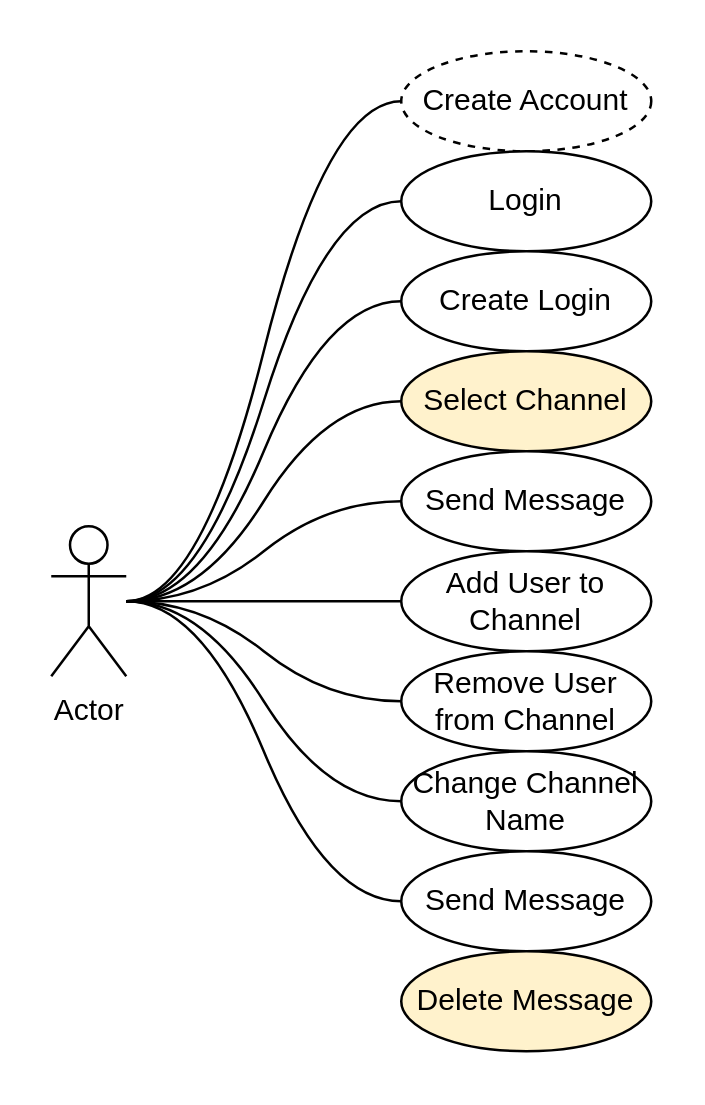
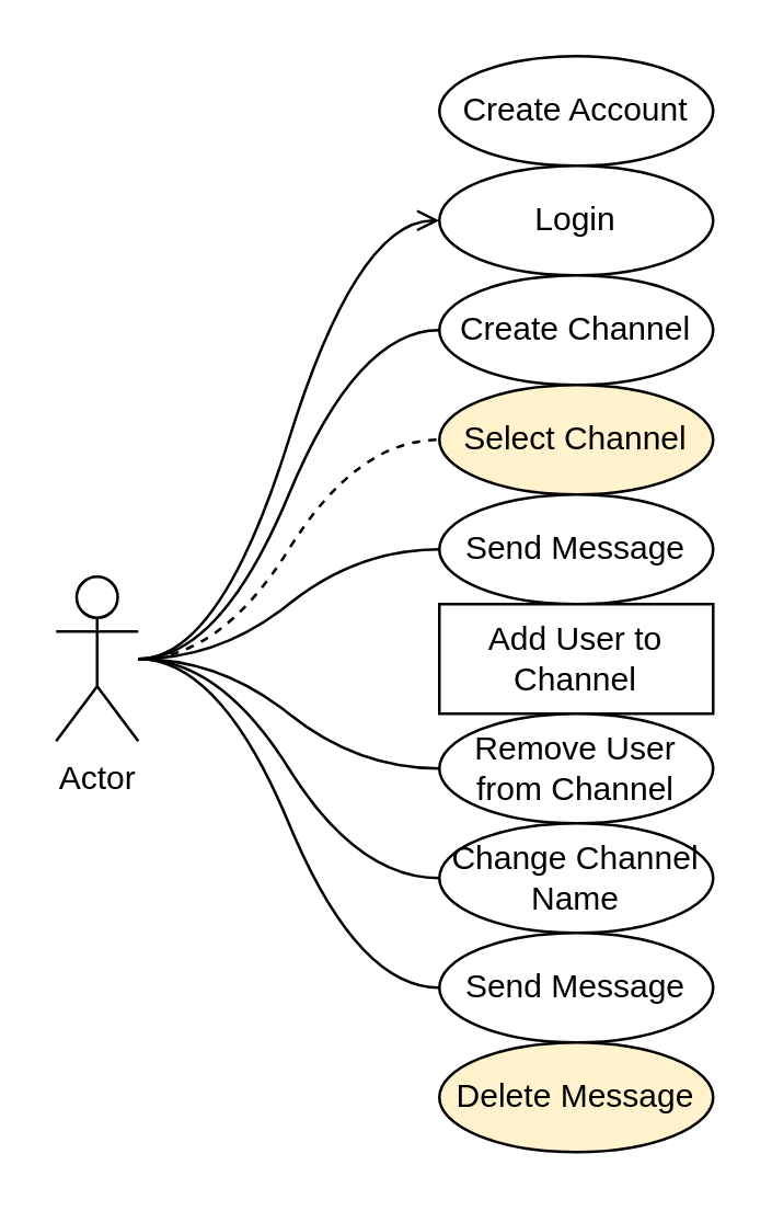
  <mxCell id="0" />
  <mxCell id="1" parent="0" />
  <mxCell id="2" style="edgeStyle=entityRelationEdgeStyle;orthogonalLoop=1;jettySize=auto;html=1;entryX=0;entryY=0.5;entryDx=0;entryDy=0;strokeColor=default;curved=1;strokeWidth=1;endArrow=none;endFill=0;" edge="1" parent="1" source="11" target="20"><mxGeometry relative="1" as="geometry" /></mxCell>
  <mxCell id="3" style="edgeStyle=entityRelationEdgeStyle;orthogonalLoop=1;jettySize=auto;html=1;entryX=0;entryY=0.5;entryDx=0;entryDy=0;strokeColor=default;curved=1;strokeWidth=1;endArrow=none;endFill=0;" edge="1" parent="1" source="11" target="19"><mxGeometry relative="1" as="geometry" /></mxCell>
  <mxCell id="4" style="edgeStyle=entityRelationEdgeStyle;orthogonalLoop=1;jettySize=auto;html=1;entryX=0;entryY=0.5;entryDx=0;entryDy=0;strokeColor=default;curved=1;strokeWidth=1;endArrow=none;endFill=0;" edge="1" parent="1" source="11" target="18"><mxGeometry relative="1" as="geometry" /></mxCell>
- <mxCell id="5" style="edgeStyle=entityRelationEdgeStyle;orthogonalLoop=1;jettySize=auto;html=1;entryX=0;entryY=0.5;entryDx=0;entryDy=0;strokeColor=default;curved=1;strokeWidth=1;endArrow=none;endFill=0;" edge="1" parent="1" source="11" target="17"><mxGeometry relative="1" as="geometry" /></mxCell>
  <mxCell id="6" style="edgeStyle=entityRelationEdgeStyle;orthogonalLoop=1;jettySize=auto;html=1;entryX=0;entryY=0.5;entryDx=0;entryDy=0;strokeColor=default;curved=1;strokeWidth=1;endArrow=none;endFill=0;" edge="1" parent="1" source="11" target="16"><mxGeometry relative="1" as="geometry" /></mxCell>
- <mxCell id="7" style="edgeStyle=entityRelationEdgeStyle;orthogonalLoop=1;jettySize=auto;html=1;entryX=0;entryY=0.5;entryDx=0;entryDy=0;strokeColor=default;curved=1;strokeWidth=1;endArrow=none;endFill=0;" edge="1" parent="1" source="11" target="15"><mxGeometry relative="1" as="geometry" /></mxCell>
+ <mxCell id="7" style="edgeStyle=entityRelationEdgeStyle;orthogonalLoop=1;jettySize=auto;html=1;entryX=0;entryY=0.5;entryDx=0;entryDy=0;strokeColor=default;curved=1;strokeWidth=1;endArrow=none;endFill=0;dashed=1;" edge="1" parent="1" source="11" target="15"><mxGeometry relative="1" as="geometry" /></mxCell>
  <mxCell id="8" style="edgeStyle=entityRelationEdgeStyle;orthogonalLoop=1;jettySize=auto;html=1;entryX=0;entryY=0.5;entryDx=0;entryDy=0;strokeColor=default;curved=1;strokeWidth=1;endArrow=none;endFill=0;" edge="1" parent="1" source="11" target="14"><mxGeometry relative="1" as="geometry" /></mxCell>
- <mxCell id="9" style="edgeStyle=entityRelationEdgeStyle;orthogonalLoop=1;jettySize=auto;html=1;entryX=0;entryY=0.5;entryDx=0;entryDy=0;strokeColor=default;curved=1;strokeWidth=1;endArrow=none;endFill=0;" edge="1" parent="1" source="11" target="13"><mxGeometry relative="1" as="geometry" /></mxCell>
- <mxCell id="10" style="edgeStyle=entityRelationEdgeStyle;orthogonalLoop=1;jettySize=auto;html=1;entryX=0;entryY=0.5;entryDx=0;entryDy=0;strokeColor=default;curved=1;strokeWidth=1;endArrow=none;endFill=0;" edge="1" parent="1" source="11" target="12"><mxGeometry relative="1" as="geometry" /></mxCell>
+ <mxCell id="9" style="edgeStyle=entityRelationEdgeStyle;orthogonalLoop=1;jettySize=auto;html=1;entryX=0;entryY=0.5;entryDx=0;entryDy=0;strokeColor=default;curved=1;strokeWidth=1;endArrow=open;endFill=0;" edge="1" parent="1" source="11" target="13"><mxGeometry relative="1" as="geometry" /></mxCell>
  <mxCell id="11" value="Actor" style="shape=umlActor;verticalLabelPosition=bottom;verticalAlign=top;html=1;outlineConnect=0;" vertex="1" parent="1"><mxGeometry x="20" y="210" width="30" height="60" as="geometry" /></mxCell>
- <mxCell id="12" value="Create Account" style="ellipse;whiteSpace=wrap;html=1;dashed=1;" vertex="1" parent="1"><mxGeometry x="160" y="20" width="100" height="40" as="geometry" /></mxCell>
+ <mxCell id="12" value="Create Account" style="ellipse;whiteSpace=wrap;html=1;" vertex="1" parent="1"><mxGeometry x="160" y="20" width="100" height="40" as="geometry" /></mxCell>
  <mxCell id="13" value="Login" style="ellipse;whiteSpace=wrap;html=1;" vertex="1" parent="1"><mxGeometry x="160" y="60" width="100" height="40" as="geometry" /></mxCell>
- <mxCell id="14" value="Create Login" style="ellipse;whiteSpace=wrap;html=1;" vertex="1" parent="1"><mxGeometry x="160" y="100" width="100" height="40" as="geometry" /></mxCell>
+ <mxCell id="14" value="Create Channel" style="ellipse;whiteSpace=wrap;html=1;" vertex="1" parent="1"><mxGeometry x="160" y="100" width="100" height="40" as="geometry" /></mxCell>
  <mxCell id="15" value="Select Channel" style="ellipse;whiteSpace=wrap;html=1;fillColor=#fff2cc;" vertex="1" parent="1"><mxGeometry x="160" y="140" width="100" height="40" as="geometry" /></mxCell>
  <mxCell id="16" value="Send Message" style="ellipse;whiteSpace=wrap;html=1;" vertex="1" parent="1"><mxGeometry x="160" y="180" width="100" height="40" as="geometry" /></mxCell>
- <mxCell id="17" value="Add User to Channel" style="ellipse;whiteSpace=wrap;html=1;" vertex="1" parent="1"><mxGeometry x="160" y="220" width="100" height="40" as="geometry" /></mxCell>
+ <mxCell id="17" value="Add User to Channel" style="whiteSpace=wrap;html=1;rounded=0;" vertex="1" parent="1"><mxGeometry x="160" y="220" width="100" height="40" as="geometry" /></mxCell>
  <mxCell id="18" value="Remove User from Channel" style="ellipse;whiteSpace=wrap;html=1;" vertex="1" parent="1"><mxGeometry x="160" y="260" width="100" height="40" as="geometry" /></mxCell>
  <mxCell id="19" value="Change Channel Name" style="ellipse;whiteSpace=wrap;html=1;" vertex="1" parent="1"><mxGeometry x="160" y="300" width="100" height="40" as="geometry" /></mxCell>
  <mxCell id="20" value="Send Message" style="ellipse;whiteSpace=wrap;html=1;" vertex="1" parent="1"><mxGeometry x="160" y="340" width="100" height="40" as="geometry" /></mxCell>
  <mxCell id="21" value="Delete Message" style="ellipse;whiteSpace=wrap;html=1;fillColor=#fff2cc;" vertex="1" parent="1"><mxGeometry x="160" y="380" width="100" height="40" as="geometry" /></mxCell>
